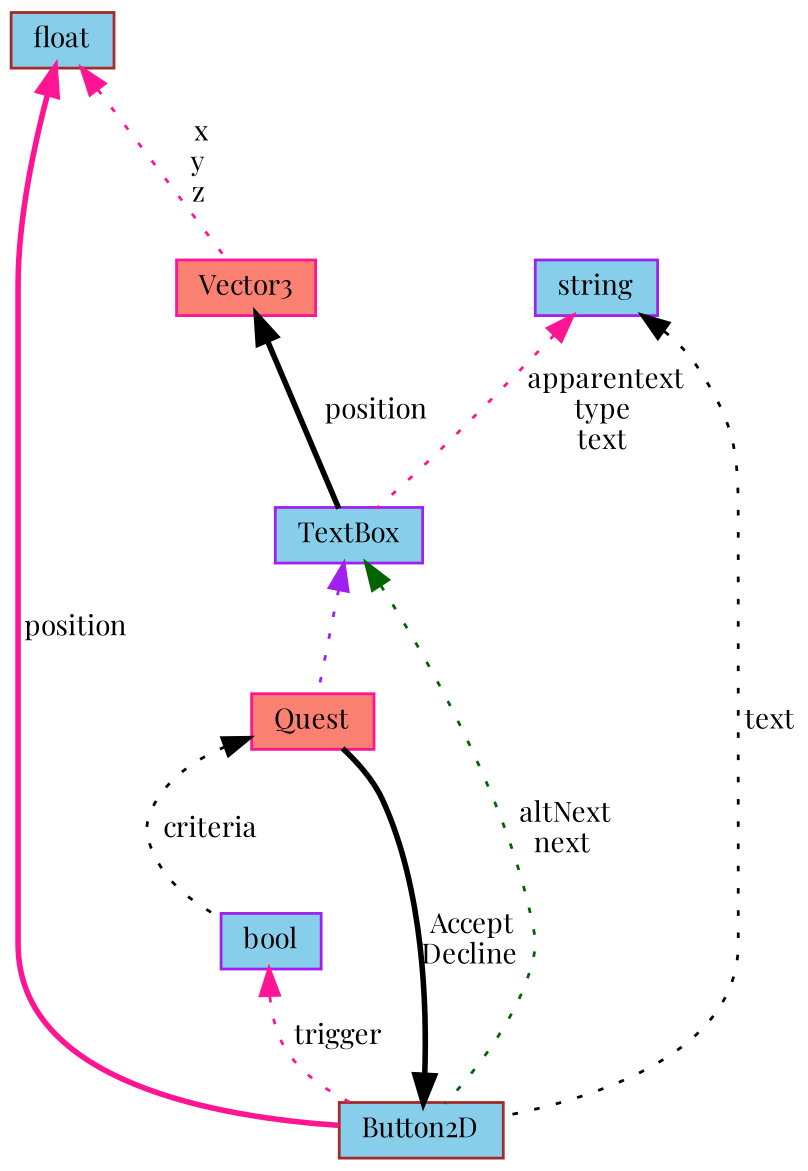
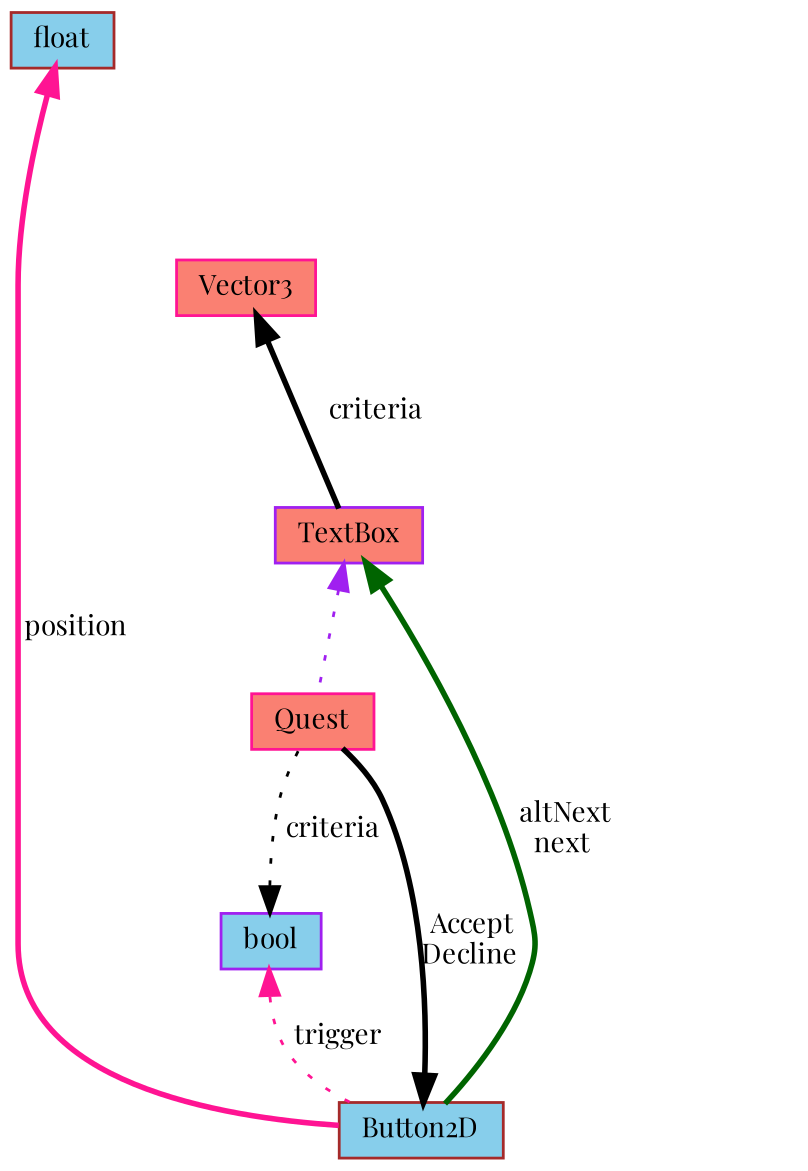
  digraph {
    fontname="Playfair Display"
    node [color=purple fillcolor=skyblue fontname="Playfair Display" fontsize=10 shape=record style=filled]
    edge [color=black dir=back fontname="Playfair Display" fontsize=10 labelfontname=Helvetica labelfontsize=10 style=dotted]
    n1 [color=deeppink fillcolor=salmon fontcolor=black height=0.2 label=Quest width=0.4]
-   n2 [height=0.2 label=TextBox width=0.4]
+   n2 [fillcolor=salmon height=0.2 label=TextBox width=0.4]
    n3 [color=brown height=0.2 label=Button2D width=0.4]
    n4 [color=deeppink fillcolor=salmon height=0.2 label=Vector3 width=0.4]
    n5 [color=brown height=0.2 label=float width=0.4]
-   n6 [height=0.2 label=string width=0.4]
    n7 [height=0.2 label=bool width=0.4]
    n2 -> n1 [color=purple]
-   n2 -> n3 [color=darkgreen label=" altNext\nnext"]
+   n2 -> n3 [color=darkgreen label=" altNext\nnext" style=bold]
    n3 -> n1 [label=" Accept\nDecline" style=bold]
-   n4 -> n2 [label=" position" style=bold]
+   n4 -> n2 [label=" criteria" style=bold]
    n5 -> n3 [color=deeppink label=" position" style=bold]
-   n5 -> n4 [color=deeppink label=" x\ny\nz"]
-   n6 -> n2 [color=deeppink label=" apparentext\ntype\ntext"]
-   n6 -> n3 [label=" text"]
-   n1 -> n7 [label=" criteria"]
+   n7 -> n1 [label=" criteria"]
    n7 -> n3 [color=deeppink label=" trigger"]
  }
